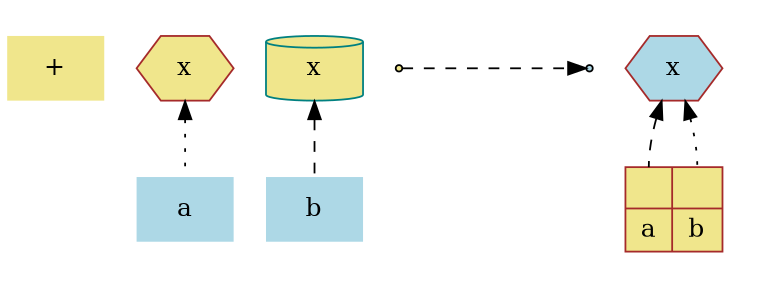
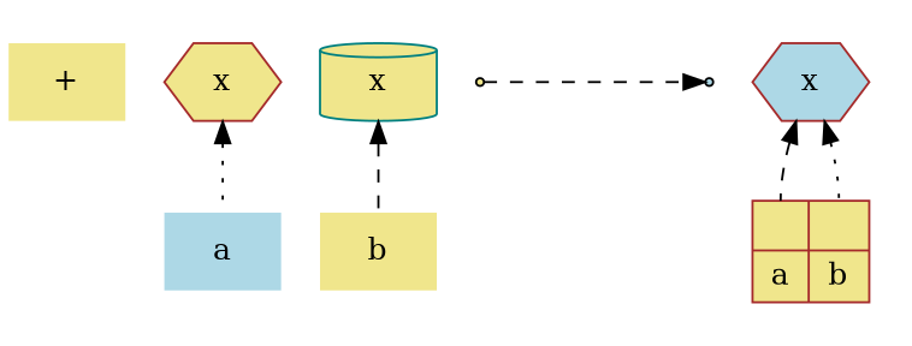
  digraph {
    compound=true
    node [shape=none style=filled fillcolor=khaki color=black]
    edge [dir=back style=dashed]
    n1 [label="+" color=blue]
    n2 [label=x shape=hexagon color=brown]
    n3 [label=a fillcolor=lightblue]
    n4 [label=x shape=cylinder color=teal]
-   n5 [label=b fillcolor=lightblue]
+   n5 [label=b]
    temp2b [shape=point]
    temp2c [shape=point fillcolor=lightblue]
    n8 [label=x shape=hexagon fillcolor=lightblue color=brown]
    n9 [label="{<a> | a} | {<b> | b}" shape=record color=brown]
    subgraph sub_1 {
      n1
    }
    subgraph sub_2 {
      n2
      n3
    }
    subgraph sub_3 {
      n4
      n5
    }
    subgraph sub_4 {
      temp2b
      temp2c
    }
    subgraph cluster_5 {
      color=invis
      n8
      n9
    }
    n2 -> n3 [style=dotted]
    n4 -> n5
    temp2b -> temp2c [constraint=false fontcolor=invis label=wwwwwww dir=""]
    n8 -> n9 [headport="a:n"]
    n8 -> n9 [headport="b:n" style=dotted]
  }
